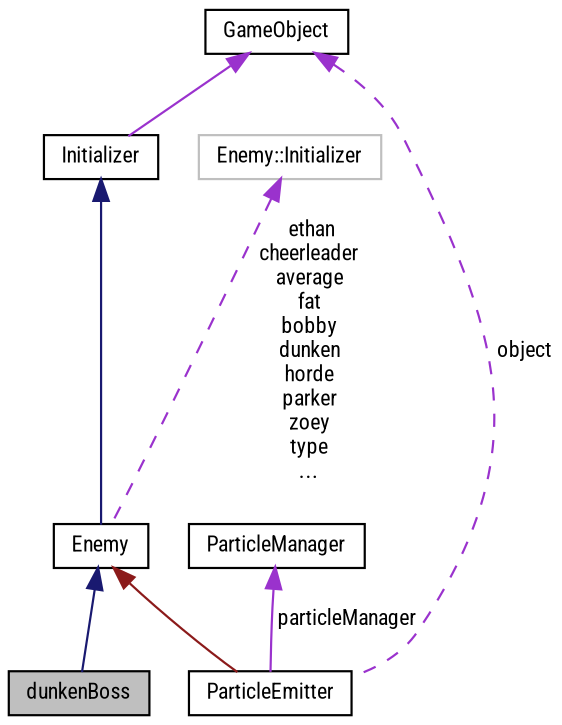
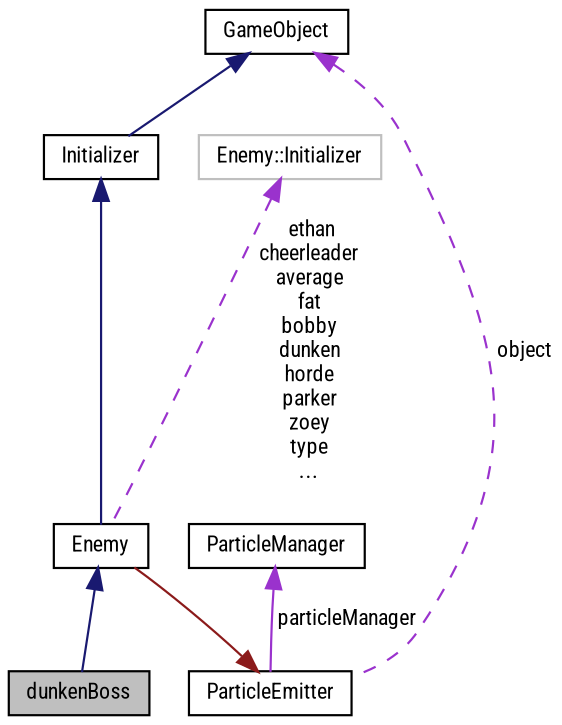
  digraph {
    fontname="Roboto Condensed"
    node [color=black fillcolor=white fontname="Roboto Condensed" fontsize=10 shape=record style=filled]
    edge [color=midnightblue dir=back fontname="Roboto Condensed" fontsize=10 labelfontname=Helvetica labelfontsize=10 style=solid]
    n1 [fillcolor=grey75 fontcolor=black height=0.2 label=dunkenBoss width=0.4]
    n2 [height=0.2 label=Enemy width=0.4]
    n3 [height=0.2 label=Initializer width=0.4]
    n4 [height=0.2 label=GameObject width=0.4]
    n5 [height=0.2 label=ParticleEmitter width=0.4]
    n6 [height=0.2 label=ParticleManager width=0.4]
    n7 [color=grey75 height=0.2 label="Enemy::Initializer" width=0.4]
    n2 -> n1
    n3 -> n2
-   n4 -> n3 [color=darkorchid3]
+   n4 -> n3
    n4 -> n5 [color=darkorchid3 label=" object" style=dashed]
-   n2 -> n5 [color=firebrick4]
+   n5 -> n2 [color=firebrick4]
    n6 -> n5 [color=darkorchid3 label=" particleManager"]
    n7 -> n2 [color=darkorchid3 label=" ethan\ncheerleader\naverage\nfat\nbobby\ndunken\nhorde\nparker\nzoey\ntype\n..." style=dashed]
  }
